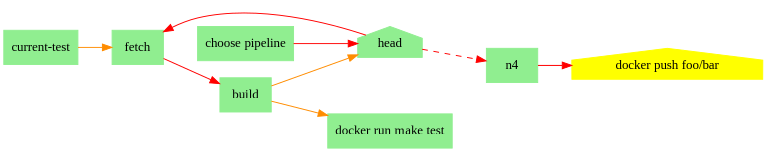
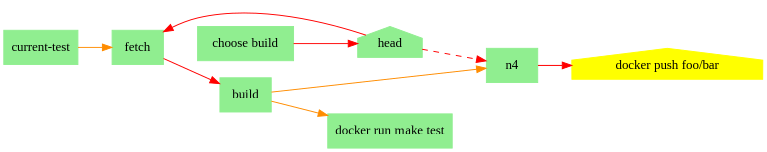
  digraph {
    fontname="Liberation Serif"
    rankdir=LR
    node [color="#90ee90" fillcolor="#90ee90" fontname="Liberation Serif" shape=box style=filled]
    edge [color=red fontname="Liberation Serif"]
    n3 [label="current-test"]
    n7 [label=fetch]
-   n2 [label="choose pipeline"]
+   n2 [label="choose build"]
    n8 [label=head shape=house]
    n4
    n6 [label=build]
    n5 [label="docker run make test"]
    n1 [color="#ffff00" fillcolor="#ffff00" label="docker push foo/bar" shape=house]
    n3 -> n7 [color=darkorange]
    n7 -> n6
    n2 -> n8
    n8 -> n7
    n8 -> n4 [style=dashed]
    n4 -> n1
-   n6 -> n8 [color=darkorange]
+   n6 -> n4 [color=darkorange]
    n6 -> n5 [color=darkorange]
  }
